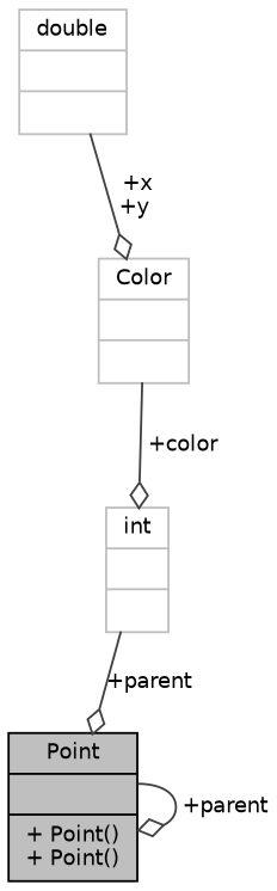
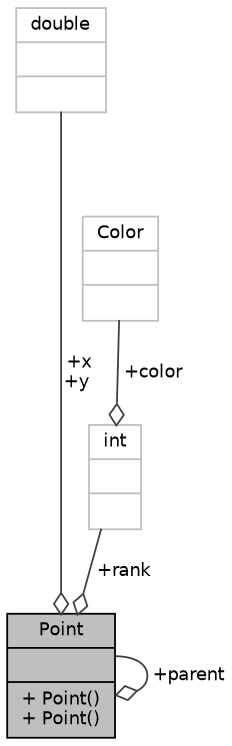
  digraph {
    node [color=grey75 fontname=Helvetica fontsize=10 shape=record]
    edge [arrowhead=odiamond color=grey25 fontname=Helvetica fontsize=10 labelfontname=Helvetica labelfontsize=10 style=solid]
    n1 [color=black fillcolor=grey75 fontcolor=black height=0.2 label="{Point\n||+ Point()\l+ Point()\l}" style=filled width=0.4]
    n2 [height=0.2 label="{double\n||}" width=0.4]
    n3 [height=0.2 label="{int\n||}" width=0.4]
    n4 [height=0.2 label="{Color\n||}" width=0.4]
    n1 -> n1 [label=" +parent"]
-   n2 -> n4 [label=" +x\n+y"]
-   n3 -> n1 [label=" +parent"]
+   n2 -> n1 [label=" +x\n+y"]
+   n3 -> n1 [label=" +rank"]
    n4 -> n3 [label=" +color"]
  }
